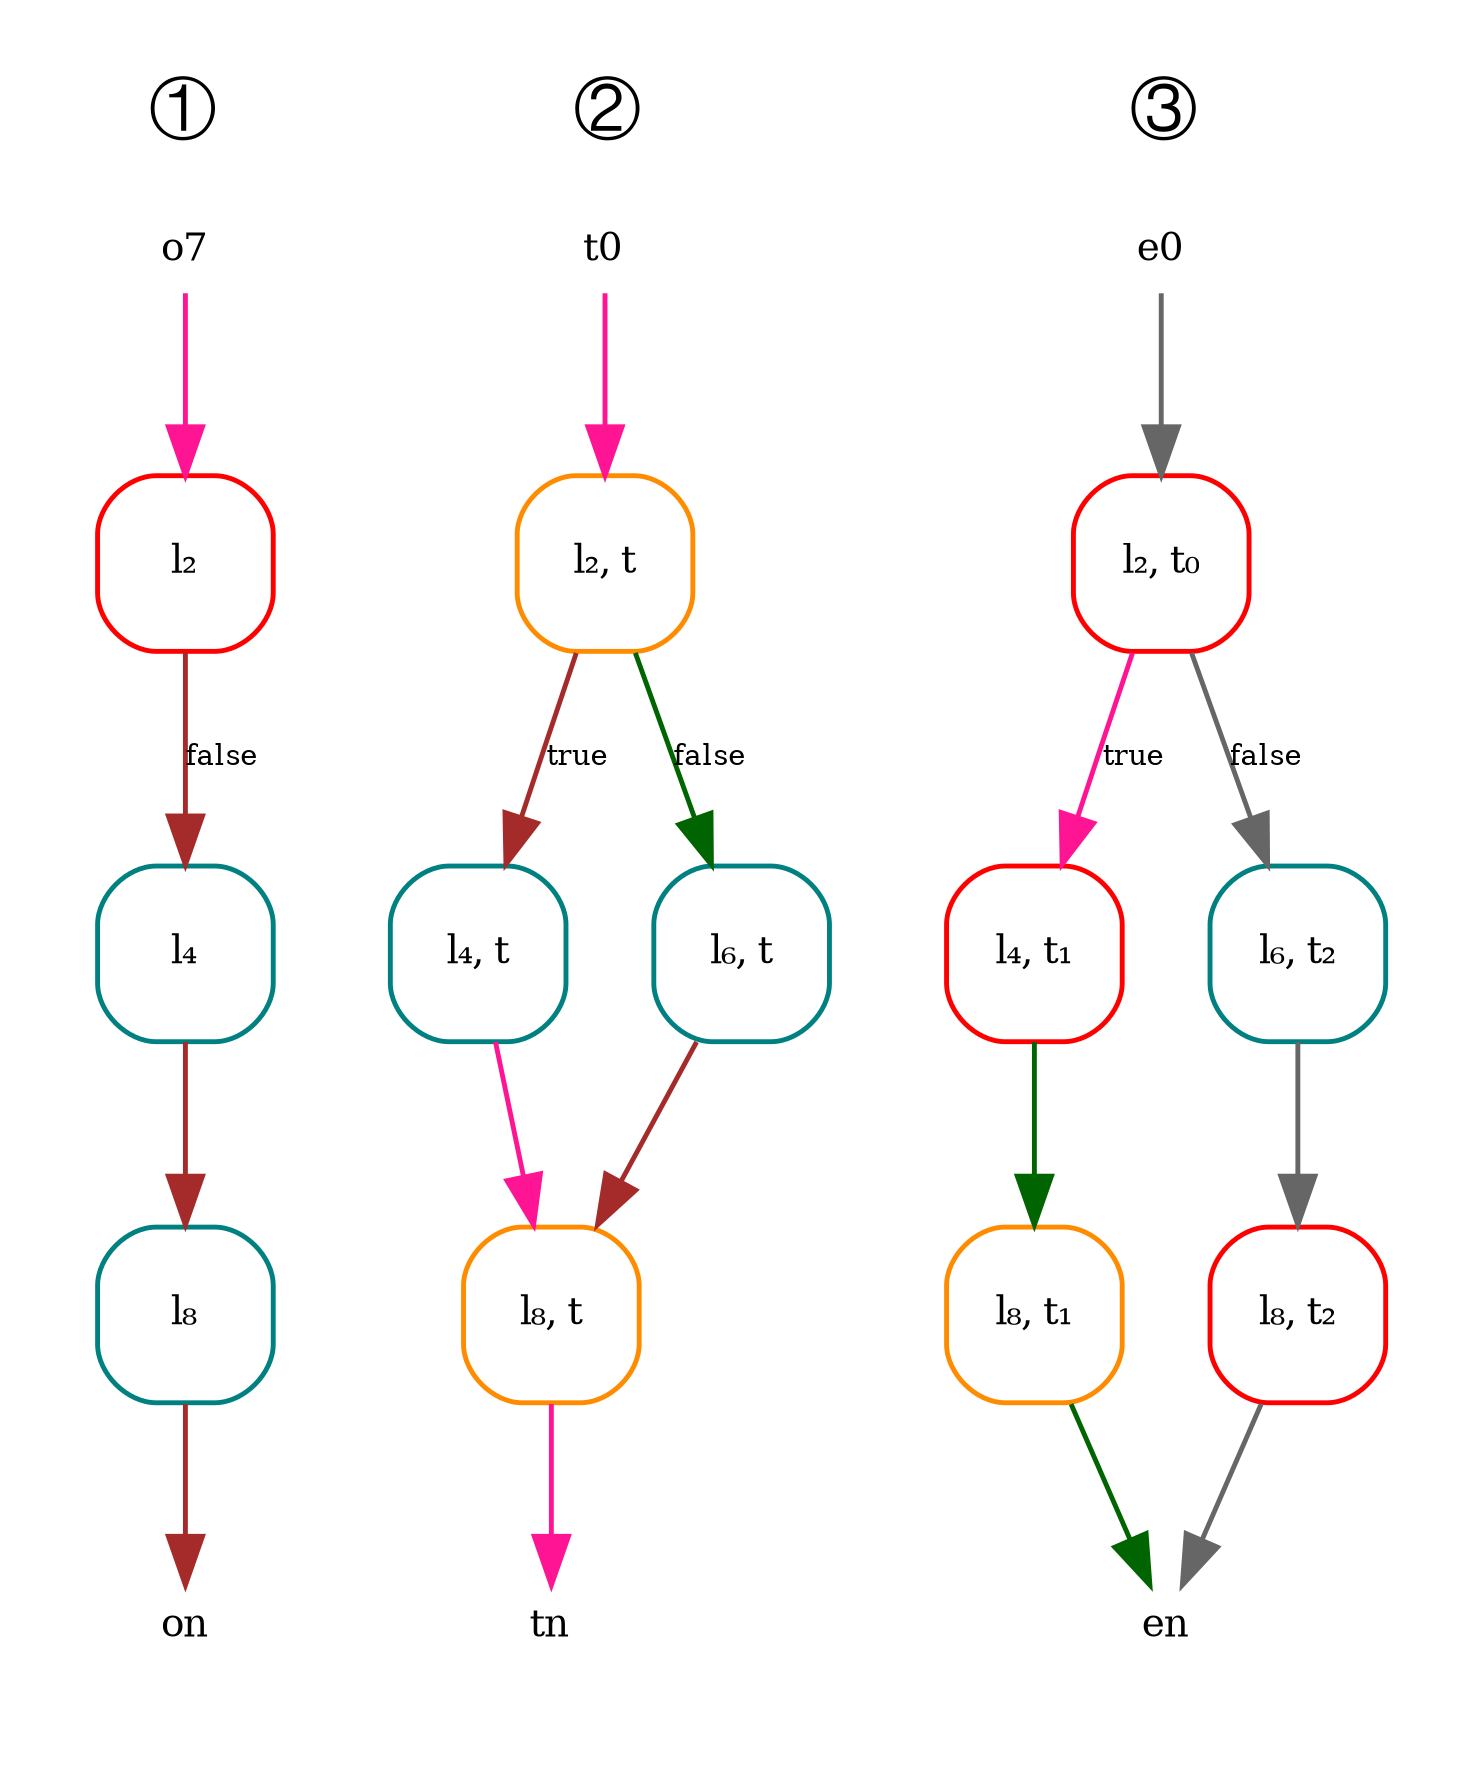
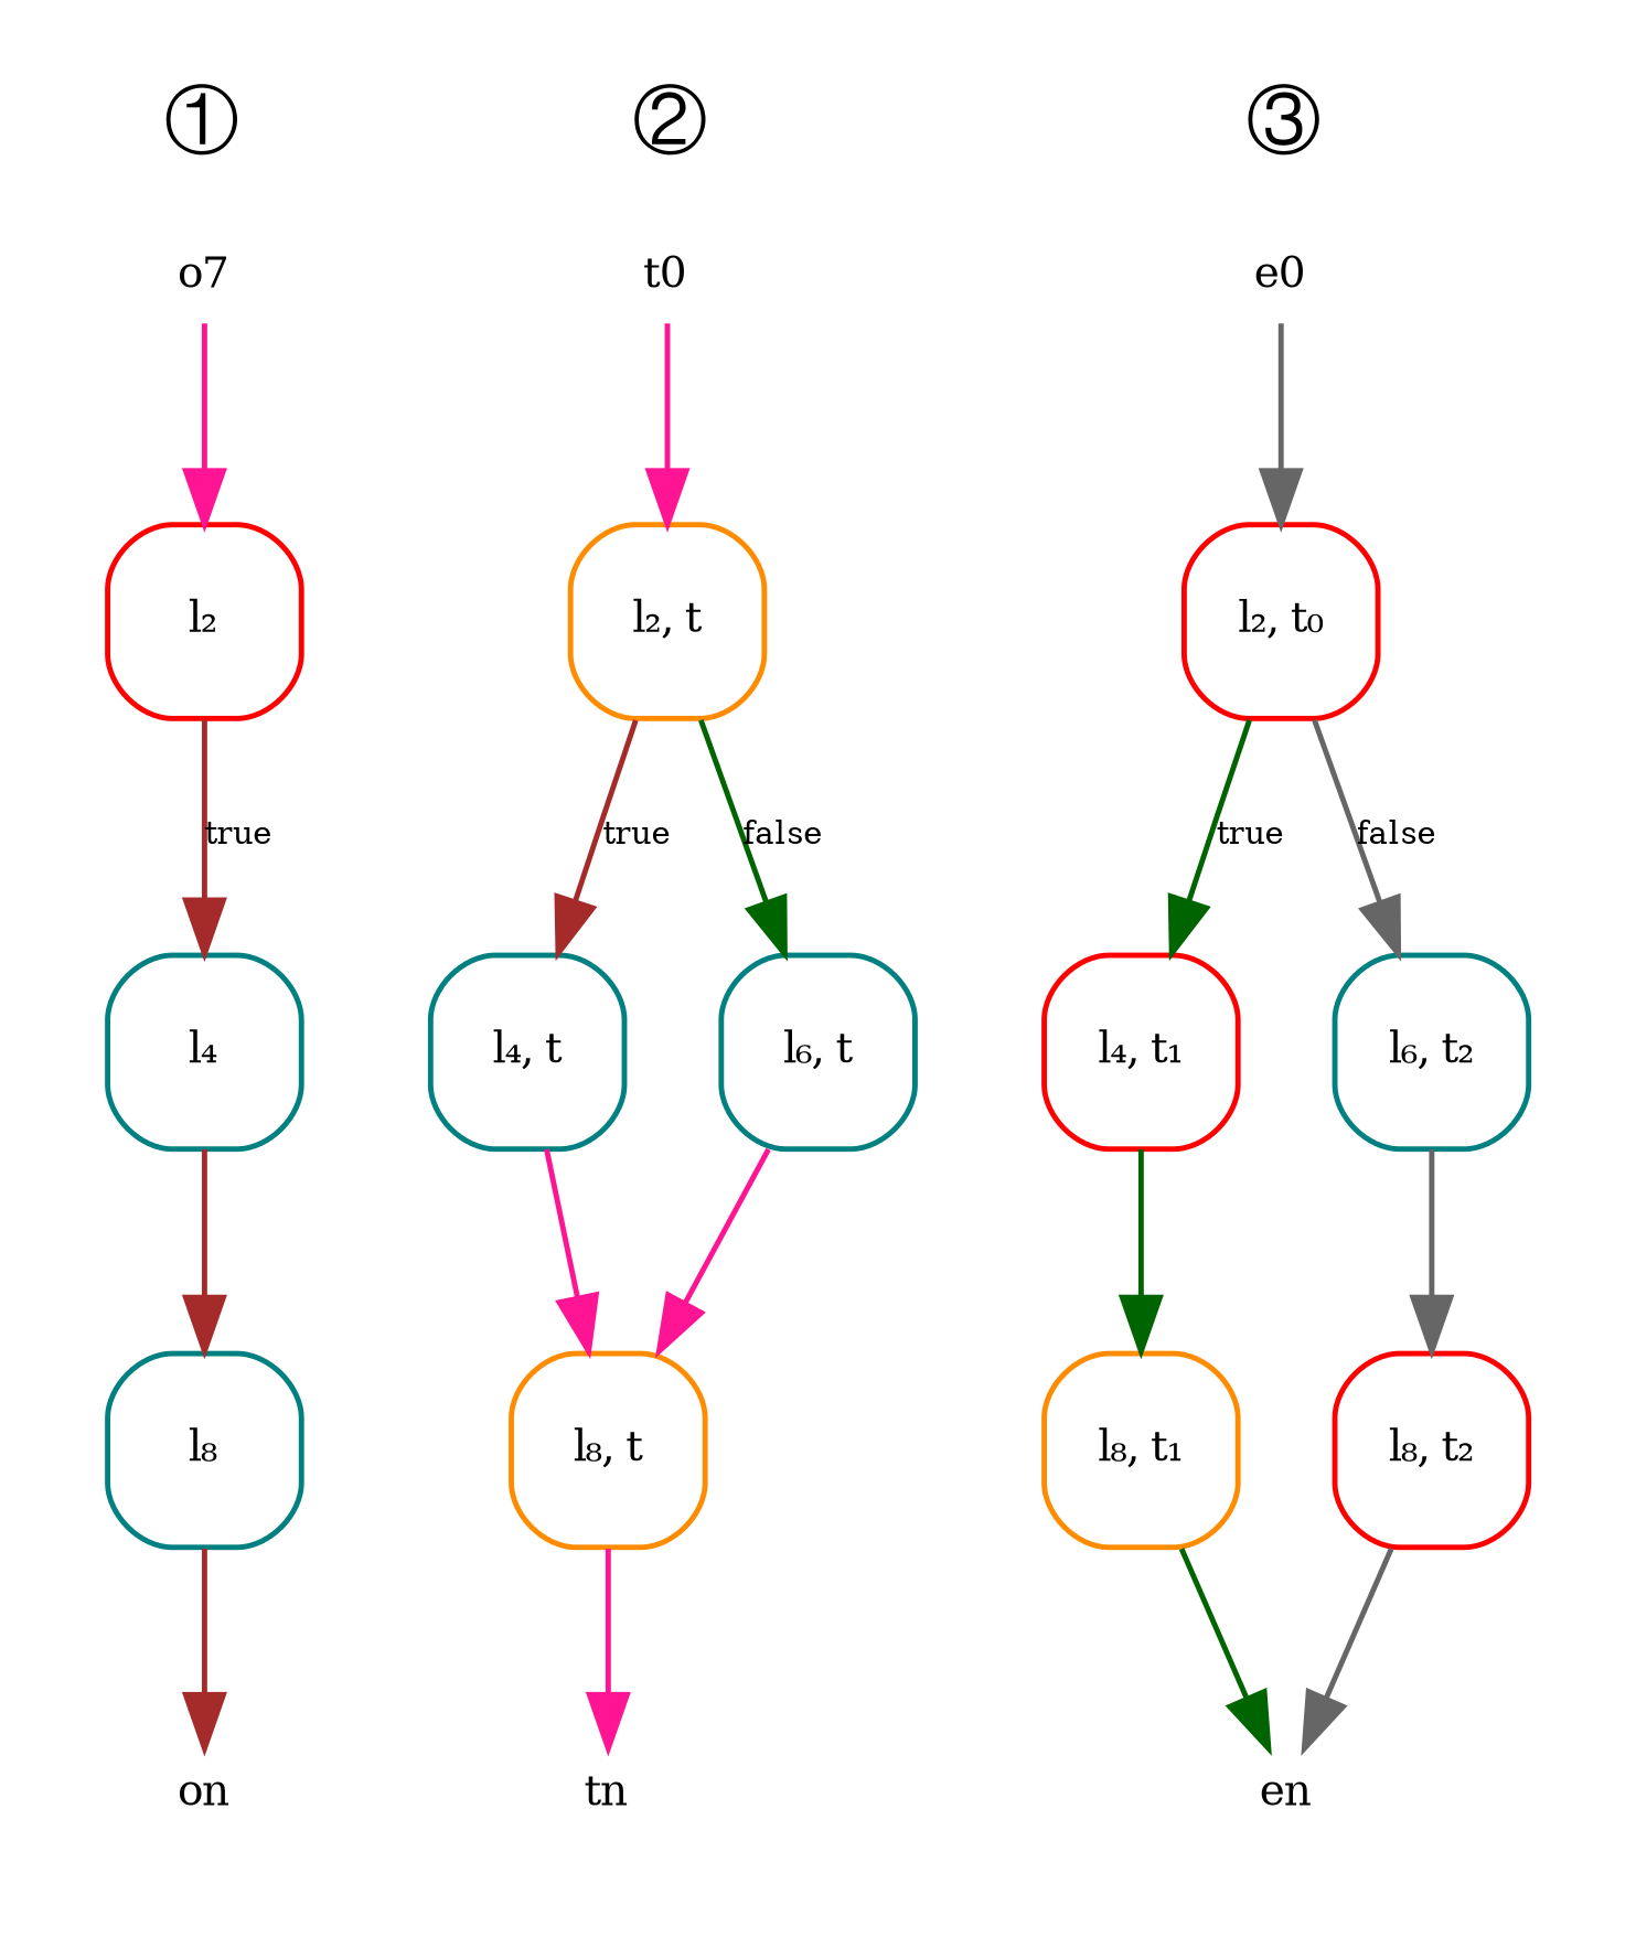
  digraph {
    fontname="DejaVu Serif"
    fontsize=14.0
    node [color=red fontname="DejaVu Serif" fontsize=8.0 shape=record style=rounded]
    edge [color=brown fontname="DejaVu Serif" fontsize=6.0]
    n1 [color=darkorange height=0.01 label=o7 shape=plaintext width=0.01]
    n2 [height=0.5 label="l₂" width=0.5]
    on [height=0.01 shape=plaintext width=0.01]
    n4 [color=teal height=0.5 label="l₄" width=0.5]
    n5 [color=teal height=0.5 label="l₈" width=0.5]
    t0 [height=0.01 shape=plaintext width=0.01]
    n7 [color=darkorange height=0.5 label="l₂, t" width=0.5]
    tn [height=0.01 shape=plaintext width=0.01]
    n9 [color=teal height=0.5 label="l₄, t" width=0.5]
    n10 [color=teal height=0.5 label="l₆, t" width=0.5]
    n11 [color=darkorange height=0.5 label="l₈, t" width=0.5]
    e0 [color=teal height=0.01 shape=plaintext width=0.01]
    n13 [height=0.5 label="l₂, t₀" width=0.5]
    en [color=darkorange height=0.01 shape=plaintext width=0.01]
    n15 [height=0.5 label="l₄, t₁" width=0.5]
    n16 [color=teal height=0.5 label="l₆, t₂" width=0.5]
    n17 [color=darkorange height=0.5 label="l₈, t₁" width=0.5]
    n18 [height=0.5 label="l₈, t₂" width=0.5]
    subgraph cluster_1 {
      color=white
      label="①"
      n1
      n2
      on
      n4
      n5
    }
    subgraph cluster_2 {
      color=white
      label="②"
      t0
      n7
      tn
      n9
      n10
      n11
    }
    subgraph cluster_3 {
      color=white
      label="③"
      e0
      n13
      en
      n15
      n16
      n17
      n18
    }
    n1 -> n2 [color=deeppink]
-   n2 -> n4 [label=false]
+   n2 -> n4 [label=true]
    n4 -> n5
    n5 -> on
    t0 -> n7 [color=deeppink]
    n7 -> n9 [label=true]
    n7 -> n10 [color=darkgreen label=false]
    n9 -> n11 [color=deeppink]
-   n10 -> n11
+   n10 -> n11 [color=deeppink]
    n11 -> tn [color=deeppink]
    e0 -> n13 [color=gray40]
-   n13 -> n15 [color=deeppink label=true]
+   n13 -> n15 [color=darkgreen label=true]
    n13 -> n16 [color=gray40 label=false]
    n15 -> n17 [color=darkgreen]
    n16 -> n18 [color=gray40]
    n17 -> en [color=darkgreen]
    n18 -> en [color=gray40]
  }
